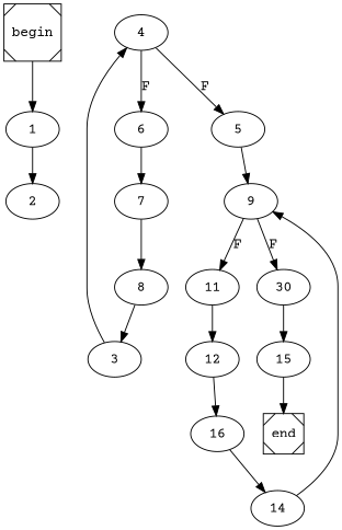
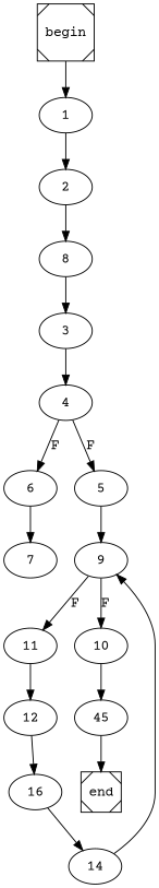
  digraph {
    fontname="Courier Prime"
    node [fontname="Courier Prime"]
    edge [fontname="Courier Prime"]
    begin [shape=Msquare]
    1
    2
    end [shape=Msquare]
    3
    4
    6
    5
    7
    9
    8
    11
-   10 [label=30]
+   10
    12
-   15
+   15 [label=45]
    n16 [label=16]
    14
    begin -> 1
    1 -> 2
    3 -> 4
    4 -> 6 [label=F]
    4 -> 5 [label=F]
    6 -> 7
    5 -> 9
-   7 -> 8
+   2 -> 8
    9 -> 11 [label=F]
    9 -> 10 [label=F]
    8 -> 3
    11 -> 12
    10 -> 15
    12 -> n16
    15 -> end
    n16 -> 14
    14 -> 9
  }
